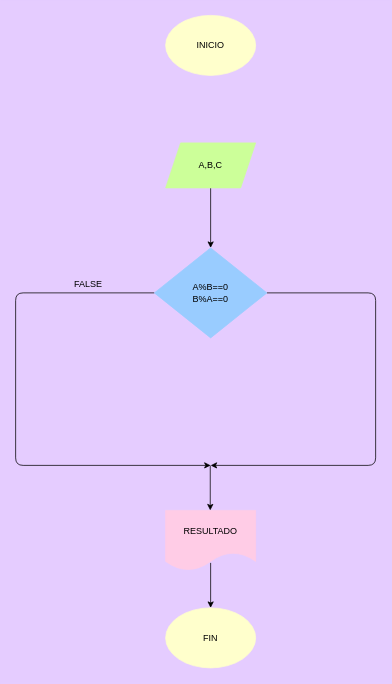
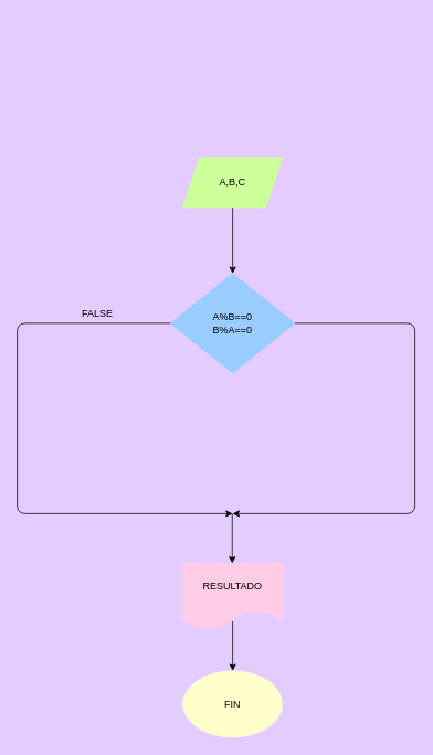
  <mxCell id="0" />
  <mxCell id="1" parent="0" />
- <mxCell id="2" value="INICIO" style="ellipse;whiteSpace=wrap;html=1;fillColor=#FFFFCC;strokeColor=#FFFFCC;" vertex="1" parent="1"><mxGeometry x="220" y="20" width="120" height="80" as="geometry" /></mxCell>
  <mxCell id="3" value="" style="edgeStyle=none;html=1;" edge="1" parent="1" source="4" target="7"><mxGeometry relative="1" as="geometry" /></mxCell>
  <mxCell id="4" value="A,B,C" style="shape=parallelogram;perimeter=parallelogramPerimeter;whiteSpace=wrap;html=1;fixedSize=1;fillColor=#CCFF99;strokeColor=#CCFF99;" vertex="1" parent="1"><mxGeometry x="220" y="190" width="120" height="60" as="geometry" /></mxCell>
  <mxCell id="5" value="" style="edgeStyle=none;html=1;" edge="1" parent="1" source="7"><mxGeometry relative="1" as="geometry"><mxPoint x="280" y="620" as="targetPoint" /><Array as="points"><mxPoint x="500" y="390" /><mxPoint x="500" y="620" /></Array></mxGeometry></mxCell>
  <mxCell id="6" value="" style="edgeStyle=none;html=1;" edge="1" parent="1" source="7"><mxGeometry relative="1" as="geometry"><mxPoint x="280" y="620" as="targetPoint" /><Array as="points"><mxPoint x="20" y="390" /><mxPoint x="20" y="620" /></Array></mxGeometry></mxCell>
  <mxCell id="7" value="A%B==0&lt;br&gt;B%A==0" style="rhombus;whiteSpace=wrap;html=1;fillColor=#99CCFF;strokeColor=#99CCFF;" vertex="1" parent="1"><mxGeometry x="205" y="330" width="150" height="120" as="geometry" /></mxCell>
  <mxCell id="8" value="RESULTADO" style="shape=document;whiteSpace=wrap;html=1;boundedLbl=1;fillColor=#FFCCE6;strokeColor=#FFCCE6;" vertex="1" parent="1"><mxGeometry x="220" y="680" width="120" height="80" as="geometry" /></mxCell>
  <mxCell id="9" value="" style="endArrow=classic;html=1;" edge="1" parent="1"><mxGeometry width="50" height="50" relative="1" as="geometry"><mxPoint x="279.5" y="620" as="sourcePoint" /><mxPoint x="279.5" y="680" as="targetPoint" /></mxGeometry></mxCell>
  <mxCell id="10" value="" style="endArrow=classic;html=1;" edge="1" parent="1"><mxGeometry width="50" height="50" relative="1" as="geometry"><mxPoint x="280" y="750" as="sourcePoint" /><mxPoint x="280" y="810" as="targetPoint" /></mxGeometry></mxCell>
  <mxCell id="11" value="FIN" style="ellipse;whiteSpace=wrap;html=1;fillColor=#FFFFCC;strokeColor=#FFFFCC;" vertex="1" parent="1"><mxGeometry x="220" y="810" width="120" height="80" as="geometry" /></mxCell>
  <mxCell id="12" value="FALSE" style="text;html=1;strokeColor=none;fillColor=none;align=center;verticalAlign=middle;whiteSpace=wrap;rounded=0;" vertex="1" parent="1"><mxGeometry x="87" y="363" width="60" height="30" as="geometry" /></mxCell>
